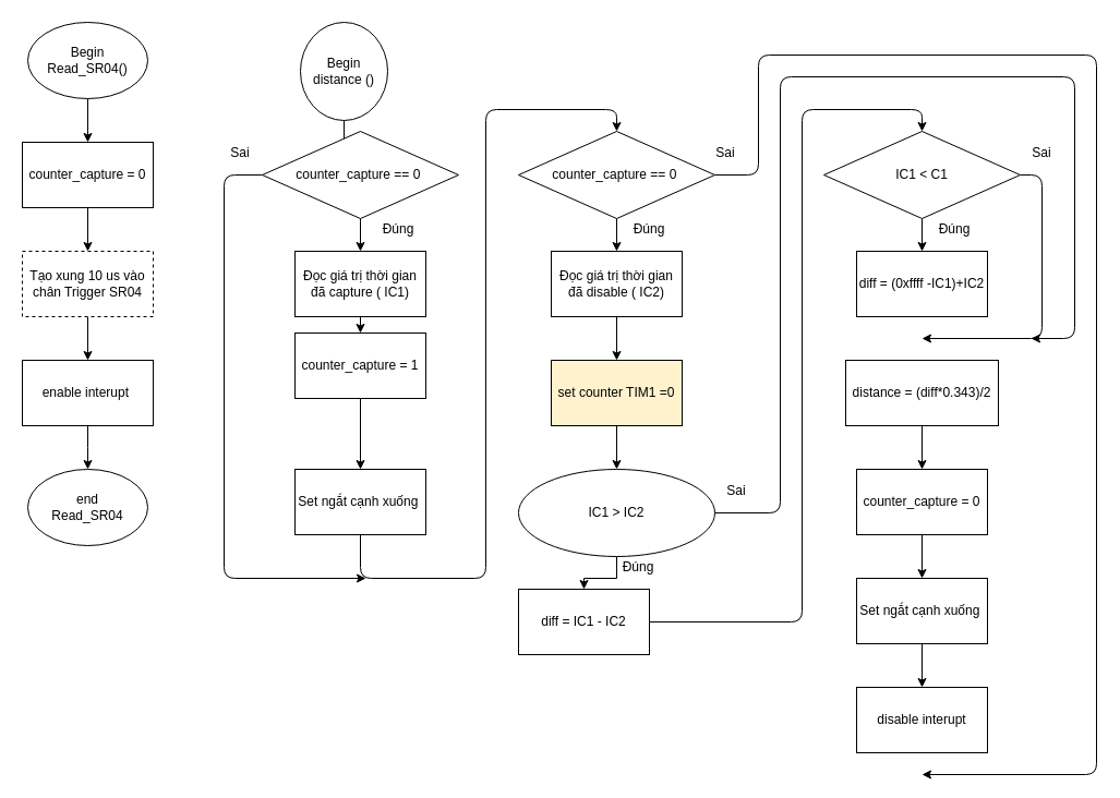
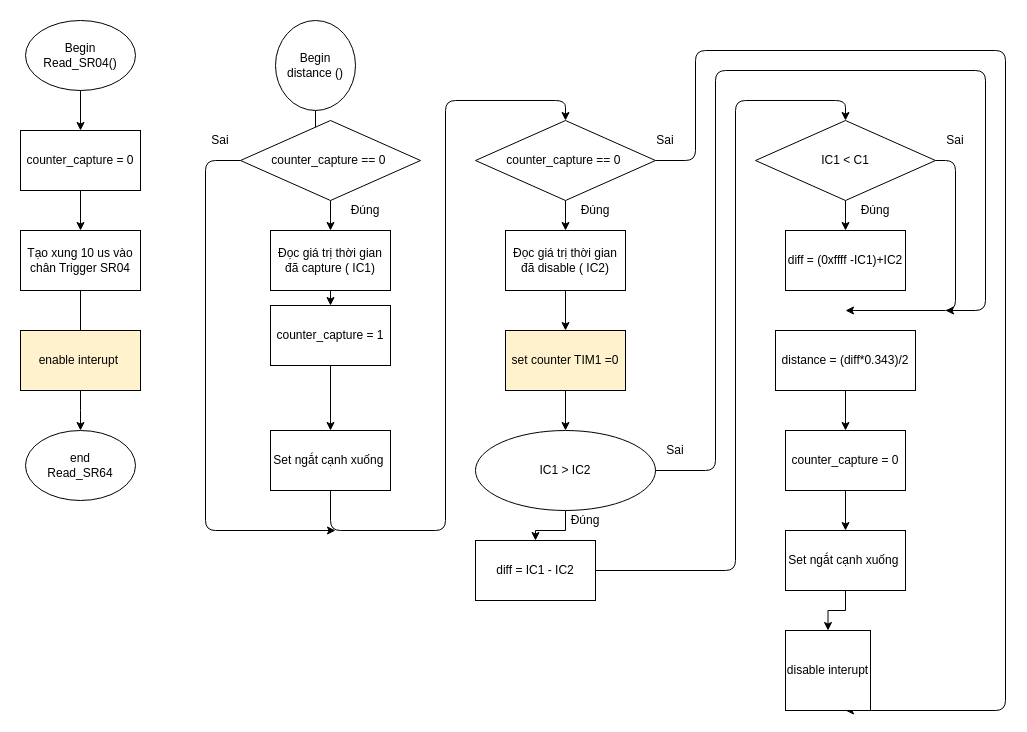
  <mxCell id="0" />
  <mxCell id="1" parent="0" />
  <mxCell id="2" style="edgeStyle=orthogonalEdgeStyle;rounded=0;orthogonalLoop=1;jettySize=auto;html=1;exitX=0.5;exitY=1;exitDx=0;exitDy=0;entryX=0.5;entryY=0;entryDx=0;entryDy=0;" edge="1" parent="1" source="3" target="9"><mxGeometry relative="1" as="geometry" /></mxCell>
  <mxCell id="3" value="Begin&lt;br&gt;Read_SR04()" style="ellipse;whiteSpace=wrap;html=1;" vertex="1" parent="1"><mxGeometry x="25" y="20" width="110" height="70" as="geometry" /></mxCell>
- <mxCell id="4" style="edgeStyle=orthogonalEdgeStyle;rounded=0;orthogonalLoop=1;jettySize=auto;html=1;exitX=0.5;exitY=1;exitDx=0;exitDy=0;entryX=0.5;entryY=0;entryDx=0;entryDy=0;" edge="1" parent="1" source="5" target="7"><mxGeometry relative="1" as="geometry" /></mxCell>
- <mxCell id="5" value="Tạo xung 10 us vào chân Trigger SR04" style="rounded=0;whiteSpace=wrap;html=1;dashed=1;" vertex="1" parent="1"><mxGeometry x="20" y="230" width="120" height="60" as="geometry" /></mxCell>
+ <mxCell id="4" style="edgeStyle=orthogonalEdgeStyle;rounded=0;orthogonalLoop=1;jettySize=auto;html=1;exitX=0.5;exitY=1;exitDx=0;exitDy=0;entryX=0.5;entryY=0;entryDx=0;entryDy=0;endArrow=none;" edge="1" parent="1" source="5" target="7"><mxGeometry relative="1" as="geometry" /></mxCell>
+ <mxCell id="5" value="Tạo xung 10 us vào chân Trigger SR04" style="rounded=0;whiteSpace=wrap;html=1;" vertex="1" parent="1"><mxGeometry x="20" y="230" width="120" height="60" as="geometry" /></mxCell>
  <mxCell id="6" style="edgeStyle=orthogonalEdgeStyle;rounded=0;orthogonalLoop=1;jettySize=auto;html=1;exitX=0.5;exitY=1;exitDx=0;exitDy=0;entryX=0.5;entryY=0;entryDx=0;entryDy=0;" edge="1" parent="1" source="7"><mxGeometry relative="1" as="geometry"><mxPoint x="80" y="430" as="targetPoint" /></mxGeometry></mxCell>
- <mxCell id="7" value="enable interupt&amp;nbsp;" style="rounded=0;whiteSpace=wrap;html=1;" vertex="1" parent="1"><mxGeometry x="20" y="330" width="120" height="60" as="geometry" /></mxCell>
+ <mxCell id="7" value="enable interupt&amp;nbsp;" style="rounded=0;whiteSpace=wrap;html=1;fillColor=#fff2cc;" vertex="1" parent="1"><mxGeometry x="20" y="330" width="120" height="60" as="geometry" /></mxCell>
  <mxCell id="8" style="edgeStyle=orthogonalEdgeStyle;rounded=0;orthogonalLoop=1;jettySize=auto;html=1;exitX=0.5;exitY=1;exitDx=0;exitDy=0;entryX=0.5;entryY=0;entryDx=0;entryDy=0;" edge="1" parent="1" source="9" target="5"><mxGeometry relative="1" as="geometry" /></mxCell>
  <mxCell id="9" value="counter_capture = 0" style="rounded=0;whiteSpace=wrap;html=1;" vertex="1" parent="1"><mxGeometry x="20" y="130" width="120" height="60" as="geometry" /></mxCell>
- <mxCell id="10" value="end&lt;br&gt;Read_SR04" style="ellipse;whiteSpace=wrap;html=1;" vertex="1" parent="1"><mxGeometry x="25" y="430" width="110" height="70" as="geometry" /></mxCell>
+ <mxCell id="10" value="end&lt;br&gt;Read_SR64" style="ellipse;whiteSpace=wrap;html=1;" vertex="1" parent="1"><mxGeometry x="25" y="430" width="110" height="70" as="geometry" /></mxCell>
  <mxCell id="11" style="edgeStyle=orthogonalEdgeStyle;rounded=0;orthogonalLoop=1;jettySize=auto;html=1;exitX=0.5;exitY=1;exitDx=0;exitDy=0;" edge="1" parent="1" source="12" target="14"><mxGeometry relative="1" as="geometry" /></mxCell>
  <mxCell id="12" value="Begin&lt;br&gt;distance ()" style="ellipse;whiteSpace=wrap;html=1;" vertex="1" parent="1"><mxGeometry x="275" y="20" width="80" height="90" as="geometry" /></mxCell>
  <mxCell id="13" style="edgeStyle=orthogonalEdgeStyle;rounded=0;orthogonalLoop=1;jettySize=auto;html=1;exitX=0.5;exitY=1;exitDx=0;exitDy=0;entryX=0.5;entryY=0;entryDx=0;entryDy=0;" edge="1" parent="1" source="14" target="16"><mxGeometry relative="1" as="geometry" /></mxCell>
  <mxCell id="14" value="counter_capture == 0&amp;nbsp;" style="rhombus;whiteSpace=wrap;html=1;" vertex="1" parent="1"><mxGeometry x="240" y="120" width="180" height="80" as="geometry" /></mxCell>
  <mxCell id="15" style="edgeStyle=orthogonalEdgeStyle;rounded=0;orthogonalLoop=1;jettySize=auto;html=1;exitX=0.5;exitY=1;exitDx=0;exitDy=0;entryX=0.5;entryY=0;entryDx=0;entryDy=0;" edge="1" parent="1" source="16" target="18"><mxGeometry relative="1" as="geometry" /></mxCell>
  <mxCell id="16" value="Đọc giá trị thời gian đã capture ( IC1)" style="rounded=0;whiteSpace=wrap;html=1;" vertex="1" parent="1"><mxGeometry x="270" y="230" width="120" height="60" as="geometry" /></mxCell>
  <mxCell id="17" style="edgeStyle=orthogonalEdgeStyle;rounded=0;orthogonalLoop=1;jettySize=auto;html=1;exitX=0.5;exitY=1;exitDx=0;exitDy=0;entryX=0.5;entryY=0;entryDx=0;entryDy=0;" edge="1" parent="1" source="18" target="19"><mxGeometry relative="1" as="geometry" /></mxCell>
  <mxCell id="18" value="counter_capture = 1" style="rounded=0;whiteSpace=wrap;html=1;" vertex="1" parent="1"><mxGeometry x="270" y="305" width="120" height="60" as="geometry" /></mxCell>
  <mxCell id="19" value="Set ngắt cạnh xuống&amp;nbsp;" style="rounded=0;whiteSpace=wrap;html=1;" vertex="1" parent="1"><mxGeometry x="270" y="430" width="120" height="60" as="geometry" /></mxCell>
  <mxCell id="20" style="edgeStyle=orthogonalEdgeStyle;rounded=0;orthogonalLoop=1;jettySize=auto;html=1;exitX=0.5;exitY=1;exitDx=0;exitDy=0;entryX=0.5;entryY=0;entryDx=0;entryDy=0;" edge="1" parent="1" source="21" target="27"><mxGeometry relative="1" as="geometry" /></mxCell>
  <mxCell id="21" value="counter_capture == 0&amp;nbsp;" style="rhombus;whiteSpace=wrap;html=1;" vertex="1" parent="1"><mxGeometry x="475" y="120" width="180" height="80" as="geometry" /></mxCell>
  <mxCell id="22" value="" style="endArrow=classic;html=1;exitX=0.5;exitY=1;exitDx=0;exitDy=0;entryX=0.5;entryY=0;entryDx=0;entryDy=0;" edge="1" parent="1" source="19" target="21"><mxGeometry width="50" height="50" relative="1" as="geometry"><mxPoint x="535" y="300" as="sourcePoint" /><mxPoint x="585" y="250" as="targetPoint" /><Array as="points"><mxPoint x="330" y="530" /><mxPoint x="445" y="530" /><mxPoint x="445" y="100" /><mxPoint x="565" y="100" /></Array></mxGeometry></mxCell>
  <mxCell id="23" value="" style="endArrow=classic;html=1;exitX=0;exitY=0.5;exitDx=0;exitDy=0;" edge="1" parent="1" source="14"><mxGeometry width="50" height="50" relative="1" as="geometry"><mxPoint x="395" y="320" as="sourcePoint" /><mxPoint x="335" y="530" as="targetPoint" /><Array as="points"><mxPoint x="205" y="160" /><mxPoint x="205" y="530" /></Array></mxGeometry></mxCell>
  <mxCell id="24" value="Đúng" style="text;html=1;strokeColor=none;fillColor=none;align=center;verticalAlign=middle;whiteSpace=wrap;rounded=0;" vertex="1" parent="1"><mxGeometry x="345" y="200" width="40" height="20" as="geometry" /></mxCell>
  <mxCell id="25" value="Sai" style="text;html=1;strokeColor=none;fillColor=none;align=center;verticalAlign=middle;whiteSpace=wrap;rounded=0;" vertex="1" parent="1"><mxGeometry x="200" y="130" width="40" height="20" as="geometry" /></mxCell>
  <mxCell id="26" style="edgeStyle=orthogonalEdgeStyle;rounded=0;orthogonalLoop=1;jettySize=auto;html=1;exitX=0.5;exitY=1;exitDx=0;exitDy=0;entryX=0.5;entryY=0;entryDx=0;entryDy=0;" edge="1" parent="1" source="27" target="33"><mxGeometry relative="1" as="geometry" /></mxCell>
  <mxCell id="27" value="Đọc giá trị thời gian đã disable ( IC2)" style="rounded=0;whiteSpace=wrap;html=1;" vertex="1" parent="1"><mxGeometry x="505" y="230" width="120" height="60" as="geometry" /></mxCell>
  <mxCell id="28" style="edgeStyle=orthogonalEdgeStyle;rounded=0;orthogonalLoop=1;jettySize=auto;html=1;exitX=0.5;exitY=1;exitDx=0;exitDy=0;entryX=0.5;entryY=0;entryDx=0;entryDy=0;" edge="1" parent="1" source="29" target="31"><mxGeometry relative="1" as="geometry" /></mxCell>
  <mxCell id="29" value="counter_capture = 0" style="rounded=0;whiteSpace=wrap;html=1;" vertex="1" parent="1"><mxGeometry x="785" y="430" width="120" height="60" as="geometry" /></mxCell>
  <mxCell id="30" style="edgeStyle=orthogonalEdgeStyle;rounded=0;orthogonalLoop=1;jettySize=auto;html=1;exitX=0.5;exitY=1;exitDx=0;exitDy=0;entryX=0.5;entryY=0;entryDx=0;entryDy=0;" edge="1" parent="1" source="31" target="52"><mxGeometry relative="1" as="geometry" /></mxCell>
  <mxCell id="31" value="Set ngắt cạnh xuống&amp;nbsp;" style="rounded=0;whiteSpace=wrap;html=1;" vertex="1" parent="1"><mxGeometry x="785" y="530" width="120" height="60" as="geometry" /></mxCell>
  <mxCell id="32" style="edgeStyle=orthogonalEdgeStyle;rounded=0;orthogonalLoop=1;jettySize=auto;html=1;exitX=0.5;exitY=1;exitDx=0;exitDy=0;entryX=0.5;entryY=0;entryDx=0;entryDy=0;" edge="1" parent="1" source="33" target="36"><mxGeometry relative="1" as="geometry" /></mxCell>
  <mxCell id="33" value="set counter TIM1 =0" style="rounded=0;whiteSpace=wrap;html=1;fillColor=#fff2cc;" vertex="1" parent="1"><mxGeometry x="505" y="330" width="120" height="60" as="geometry" /></mxCell>
  <mxCell id="34" value="Đúng" style="text;html=1;strokeColor=none;fillColor=none;align=center;verticalAlign=middle;whiteSpace=wrap;rounded=0;" vertex="1" parent="1"><mxGeometry x="575" y="200" width="40" height="20" as="geometry" /></mxCell>
  <mxCell id="35" style="edgeStyle=orthogonalEdgeStyle;rounded=0;orthogonalLoop=1;jettySize=auto;html=1;exitX=0.5;exitY=1;exitDx=0;exitDy=0;entryX=0.5;entryY=0;entryDx=0;entryDy=0;" edge="1" parent="1" source="36" target="37"><mxGeometry relative="1" as="geometry" /></mxCell>
  <mxCell id="36" value="IC1 &amp;gt; IC2" style="ellipse;whiteSpace=wrap;html=1;" vertex="1" parent="1"><mxGeometry x="475" y="430" width="180" height="80" as="geometry" /></mxCell>
  <mxCell id="37" value="diff = IC1 - IC2" style="rounded=0;whiteSpace=wrap;html=1;" vertex="1" parent="1"><mxGeometry x="475" y="540" width="120" height="60" as="geometry" /></mxCell>
  <mxCell id="38" style="edgeStyle=orthogonalEdgeStyle;rounded=0;orthogonalLoop=1;jettySize=auto;html=1;exitX=0.5;exitY=1;exitDx=0;exitDy=0;entryX=0.5;entryY=0;entryDx=0;entryDy=0;" edge="1" parent="1" source="39" target="41"><mxGeometry relative="1" as="geometry" /></mxCell>
  <mxCell id="39" value="IC1 &amp;lt; C1" style="rhombus;whiteSpace=wrap;html=1;" vertex="1" parent="1"><mxGeometry x="755" y="120" width="180" height="80" as="geometry" /></mxCell>
  <mxCell id="40" value="" style="endArrow=classic;html=1;exitX=1;exitY=0.5;exitDx=0;exitDy=0;entryX=0.5;entryY=0;entryDx=0;entryDy=0;" edge="1" parent="1" source="37" target="39"><mxGeometry width="50" height="50" relative="1" as="geometry"><mxPoint x="675" y="340" as="sourcePoint" /><mxPoint x="725" y="290" as="targetPoint" /><Array as="points"><mxPoint x="735" y="570" /><mxPoint x="735" y="100" /><mxPoint x="845" y="100" /></Array></mxGeometry></mxCell>
  <mxCell id="41" value="diff = (0xffff -IC1)+IC2" style="rounded=0;whiteSpace=wrap;html=1;" vertex="1" parent="1"><mxGeometry x="785" y="230" width="120" height="60" as="geometry" /></mxCell>
  <mxCell id="42" style="edgeStyle=orthogonalEdgeStyle;rounded=0;orthogonalLoop=1;jettySize=auto;html=1;exitX=0.5;exitY=1;exitDx=0;exitDy=0;entryX=0.5;entryY=0;entryDx=0;entryDy=0;" edge="1" parent="1" source="43" target="29"><mxGeometry relative="1" as="geometry" /></mxCell>
  <mxCell id="43" value="distance = (diff*0.343)/2" style="rounded=0;whiteSpace=wrap;html=1;" vertex="1" parent="1"><mxGeometry x="775" y="330" width="140" height="60" as="geometry" /></mxCell>
  <mxCell id="44" value="" style="endArrow=classic;html=1;exitX=1;exitY=0.5;exitDx=0;exitDy=0;" edge="1" parent="1" source="39"><mxGeometry width="50" height="50" relative="1" as="geometry"><mxPoint x="725" y="320" as="sourcePoint" /><mxPoint x="845" y="310" as="targetPoint" /><Array as="points"><mxPoint x="955" y="160" /><mxPoint x="955" y="310" /></Array></mxGeometry></mxCell>
  <mxCell id="45" value="Đúng" style="text;html=1;strokeColor=none;fillColor=none;align=center;verticalAlign=middle;whiteSpace=wrap;rounded=0;" vertex="1" parent="1"><mxGeometry x="855" y="200" width="40" height="20" as="geometry" /></mxCell>
  <mxCell id="46" value="Sai" style="text;html=1;strokeColor=none;fillColor=none;align=center;verticalAlign=middle;whiteSpace=wrap;rounded=0;" vertex="1" parent="1"><mxGeometry x="935" y="130" width="40" height="20" as="geometry" /></mxCell>
  <mxCell id="47" value="" style="endArrow=classic;html=1;exitX=1;exitY=0.5;exitDx=0;exitDy=0;" edge="1" parent="1" source="36"><mxGeometry width="50" height="50" relative="1" as="geometry"><mxPoint x="725" y="320" as="sourcePoint" /><mxPoint x="945" y="310" as="targetPoint" /><Array as="points"><mxPoint x="715" y="470" /><mxPoint x="715" y="70" /><mxPoint x="985" y="70" /><mxPoint x="985" y="310" /></Array></mxGeometry></mxCell>
  <mxCell id="48" value="Đúng" style="text;html=1;strokeColor=none;fillColor=none;align=center;verticalAlign=middle;whiteSpace=wrap;rounded=0;" vertex="1" parent="1"><mxGeometry x="565" y="510" width="40" height="20" as="geometry" /></mxCell>
  <mxCell id="49" value="Sai" style="text;html=1;strokeColor=none;fillColor=none;align=center;verticalAlign=middle;whiteSpace=wrap;rounded=0;" vertex="1" parent="1"><mxGeometry x="655" y="440" width="40" height="20" as="geometry" /></mxCell>
  <mxCell id="50" value="" style="endArrow=classic;html=1;exitX=1;exitY=0.5;exitDx=0;exitDy=0;" edge="1" parent="1" source="21"><mxGeometry width="50" height="50" relative="1" as="geometry"><mxPoint x="1135" y="210" as="sourcePoint" /><mxPoint x="845" y="710" as="targetPoint" /><Array as="points"><mxPoint x="695" y="160" /><mxPoint x="695" y="50" /><mxPoint x="1005" y="50" /><mxPoint x="1005" y="710" /></Array></mxGeometry></mxCell>
  <mxCell id="51" value="Sai" style="text;html=1;strokeColor=none;fillColor=none;align=center;verticalAlign=middle;whiteSpace=wrap;rounded=0;" vertex="1" parent="1"><mxGeometry x="645" y="130" width="40" height="20" as="geometry" /></mxCell>
- <mxCell id="52" value="disable interupt" style="rounded=0;whiteSpace=wrap;html=1;" vertex="1" parent="1"><mxGeometry x="785" y="630" width="120" height="60" as="geometry" /></mxCell>
+ <mxCell id="52" value="disable interupt" style="rounded=0;whiteSpace=wrap;html=1;" vertex="1" parent="1"><mxGeometry x="785" y="630" width="85" height="80" as="geometry" /></mxCell>
